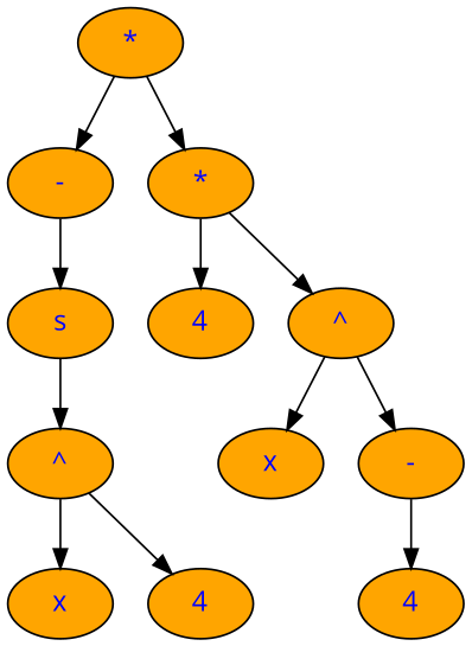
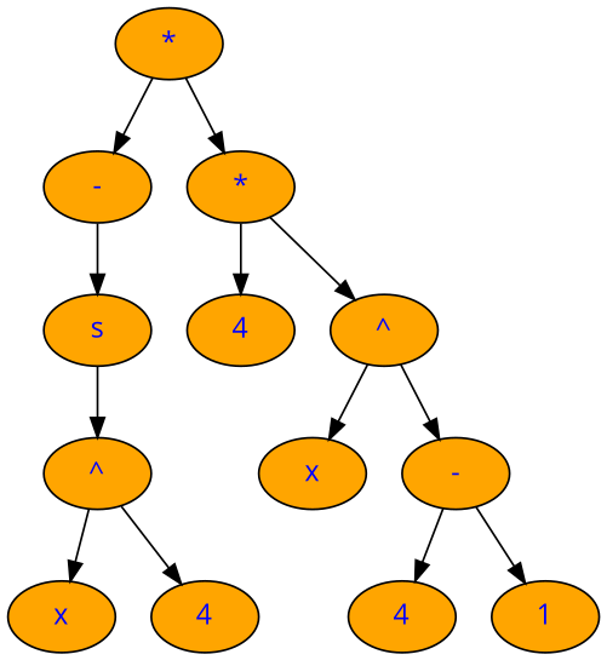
  digraph {
    fontname="Open Sans"
    node [fillcolor=orange fontcolor=blue style=filled fontname="Open Sans"]
    edge [fontname="Open Sans"]
    n1 [label="*"]
    n2 [label="-"]
    n3 [label="*"]
    n4 [label=s]
    n5 [label=4]
    n6 [label="^"]
    n7 [label="^"]
    n8 [label=x]
    n9 [label=4]
    n10 [label=x]
    n11 [label="-"]
    n12 [label=4]
+   n13 [label=1]
    n1 -> n2
    n1 -> n3
    n2 -> n4
    n3 -> n5
    n3 -> n6
    n4 -> n7
    n6 -> n10
    n6 -> n11
    n7 -> n8
    n7 -> n9
    n11 -> n12
+   n11 -> n13
  }
